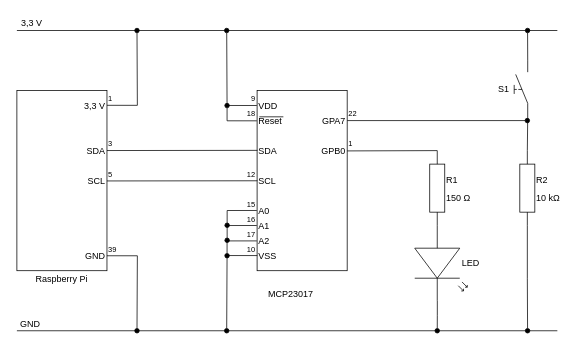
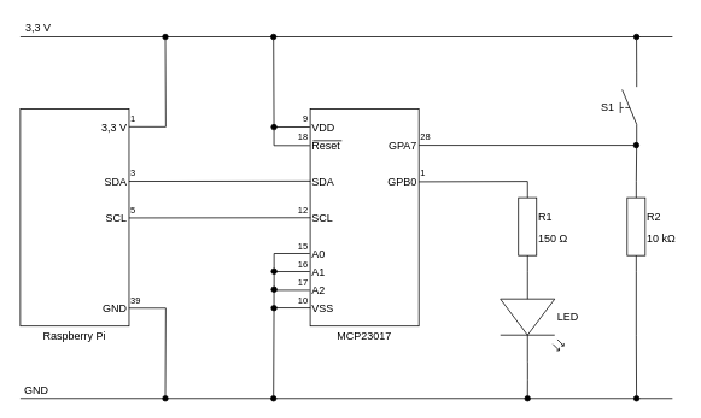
  <mxCell id="0" />
  <mxCell id="1" parent="0" />
  <mxCell id="2" value="" style="rounded=0;whiteSpace=wrap;html=1;" vertex="1" parent="1"><mxGeometry x="22" y="120" width="120" height="240" as="geometry" /></mxCell>
  <mxCell id="3" value="" style="rounded=0;whiteSpace=wrap;html=1;" vertex="1" parent="1"><mxGeometry x="342" y="120" width="120" height="240" as="geometry" /></mxCell>
  <mxCell id="4" value="" style="endArrow=none;html=1;" edge="1" parent="1"><mxGeometry width="50" height="50" relative="1" as="geometry"><mxPoint x="22" y="440" as="sourcePoint" /><mxPoint x="742" y="440" as="targetPoint" /></mxGeometry></mxCell>
  <mxCell id="5" value="" style="endArrow=oval;html=1;exitX=1;exitY=0.917;exitDx=0;exitDy=0;exitPerimeter=0;edgeStyle=orthogonalEdgeStyle;rounded=0;endFill=1;" edge="1" parent="1" source="2"><mxGeometry width="50" height="50" relative="1" as="geometry"><mxPoint x="192" y="380" as="sourcePoint" /><mxPoint x="182" y="440" as="targetPoint" /></mxGeometry></mxCell>
  <mxCell id="6" value="" style="endArrow=none;html=1;" edge="1" parent="1"><mxGeometry width="50" height="50" relative="1" as="geometry"><mxPoint x="22" y="40" as="sourcePoint" /><mxPoint x="742" y="40" as="targetPoint" /></mxGeometry></mxCell>
  <mxCell id="7" value="" style="endArrow=oval;html=1;edgeStyle=orthogonalEdgeStyle;rounded=0;endFill=1;exitX=1.001;exitY=0.082;exitDx=0;exitDy=0;exitPerimeter=0;" edge="1" parent="1" source="2"><mxGeometry width="50" height="50" relative="1" as="geometry"><mxPoint x="152" y="142" as="sourcePoint" /><mxPoint x="182" y="40" as="targetPoint" /></mxGeometry></mxCell>
  <mxCell id="8" value="" style="endArrow=oval;html=1;edgeStyle=orthogonalEdgeStyle;rounded=0;endFill=1;exitX=-0.003;exitY=0.083;exitDx=0;exitDy=0;exitPerimeter=0;" edge="1" parent="1" source="3"><mxGeometry width="50" height="50" relative="1" as="geometry"><mxPoint x="261.81" y="139.966" as="sourcePoint" /><mxPoint x="301.5" y="40" as="targetPoint" /></mxGeometry></mxCell>
  <mxCell id="9" value="" style="endArrow=oval;html=1;exitX=0.002;exitY=0.916;exitDx=0;exitDy=0;exitPerimeter=0;edgeStyle=orthogonalEdgeStyle;rounded=0;endFill=1;" edge="1" parent="1" source="3"><mxGeometry width="50" height="50" relative="1" as="geometry"><mxPoint x="261.81" y="339.966" as="sourcePoint" /><mxPoint x="301.5" y="440" as="targetPoint" /></mxGeometry></mxCell>
  <mxCell id="10" value="" style="endArrow=none;html=1;exitX=1;exitY=0.333;exitDx=0;exitDy=0;exitPerimeter=0;entryX=0.004;entryY=0.332;entryDx=0;entryDy=0;entryPerimeter=0;" edge="1" parent="1" source="2" target="3"><mxGeometry width="50" height="50" relative="1" as="geometry"><mxPoint x="143" y="198" as="sourcePoint" /><mxPoint x="242" y="164.286" as="targetPoint" /></mxGeometry></mxCell>
  <mxCell id="11" value="" style="endArrow=none;html=1;exitX=1;exitY=0.333;exitDx=0;exitDy=0;exitPerimeter=0;entryX=0.004;entryY=0.332;entryDx=0;entryDy=0;entryPerimeter=0;" edge="1" parent="1"><mxGeometry width="50" height="50" relative="1" as="geometry"><mxPoint x="142" y="240.42" as="sourcePoint" /><mxPoint x="342.48" y="240.18" as="targetPoint" /></mxGeometry></mxCell>
  <mxCell id="12" value="" style="endArrow=none;html=1;entryX=-0.003;entryY=0.168;entryDx=0;entryDy=0;entryPerimeter=0;edgeStyle=orthogonalEdgeStyle;rounded=0;endFill=0;startArrow=oval;startFill=1;" edge="1" parent="1" target="3"><mxGeometry width="50" height="50" relative="1" as="geometry"><mxPoint x="302" y="140" as="sourcePoint" /><mxPoint x="282" y="139.444" as="targetPoint" /><Array as="points"><mxPoint x="302" y="160" /></Array></mxGeometry></mxCell>
  <mxCell id="13" value="" style="endArrow=none;html=1;entryX=-0.003;entryY=0.168;entryDx=0;entryDy=0;entryPerimeter=0;edgeStyle=orthogonalEdgeStyle;rounded=0;endFill=0;startArrow=oval;startFill=1;" edge="1" parent="1"><mxGeometry width="50" height="50" relative="1" as="geometry"><mxPoint x="302" y="340" as="sourcePoint" /><mxPoint x="341.556" y="320.278" as="targetPoint" /><Array as="points"><mxPoint x="302" y="320" /></Array></mxGeometry></mxCell>
  <mxCell id="14" value="" style="endArrow=none;html=1;entryX=-0.003;entryY=0.168;entryDx=0;entryDy=0;entryPerimeter=0;edgeStyle=orthogonalEdgeStyle;rounded=0;endFill=0;startArrow=oval;startFill=1;" edge="1" parent="1"><mxGeometry width="50" height="50" relative="1" as="geometry"><mxPoint x="302.111" y="319.5" as="sourcePoint" /><mxPoint x="341.556" y="299.778" as="targetPoint" /><Array as="points"><mxPoint x="302" y="299.5" /></Array></mxGeometry></mxCell>
  <mxCell id="15" value="" style="endArrow=none;html=1;entryX=-0.003;entryY=0.168;entryDx=0;entryDy=0;entryPerimeter=0;edgeStyle=orthogonalEdgeStyle;rounded=0;endFill=0;startArrow=oval;startFill=1;" edge="1" parent="1"><mxGeometry width="50" height="50" relative="1" as="geometry"><mxPoint x="302.111" y="299.5" as="sourcePoint" /><mxPoint x="341.556" y="279.778" as="targetPoint" /><Array as="points"><mxPoint x="302" y="279.5" /></Array></mxGeometry></mxCell>
  <mxCell id="16" value="&lt;p style=&quot;line-height: 100%&quot;&gt;GND&lt;/p&gt;" style="text;html=1;strokeColor=none;fillColor=none;align=right;verticalAlign=middle;whiteSpace=wrap;rounded=0;" vertex="1" parent="1"><mxGeometry x="102" y="330" width="40" height="20" as="geometry" /></mxCell>
  <mxCell id="17" value="&lt;font style=&quot;font-size: 10px ; line-height: 100%&quot;&gt;39&lt;/font&gt;" style="text;html=1;strokeColor=none;fillColor=none;align=left;verticalAlign=bottom;whiteSpace=wrap;rounded=0;spacing=2;" vertex="1" parent="1"><mxGeometry x="142" y="320" width="40" height="20" as="geometry" /></mxCell>
  <mxCell id="18" value="&lt;p style=&quot;line-height: 100%&quot;&gt;SCL&lt;/p&gt;" style="text;html=1;strokeColor=none;fillColor=none;align=right;verticalAlign=middle;whiteSpace=wrap;rounded=0;" vertex="1" parent="1"><mxGeometry x="102" y="230" width="40" height="20" as="geometry" /></mxCell>
  <mxCell id="19" value="&lt;p style=&quot;line-height: 100%&quot;&gt;SDA&lt;/p&gt;" style="text;html=1;strokeColor=none;fillColor=none;align=right;verticalAlign=middle;whiteSpace=wrap;rounded=0;" vertex="1" parent="1"><mxGeometry x="102" y="190" width="40" height="20" as="geometry" /></mxCell>
  <mxCell id="20" value="&lt;p style=&quot;line-height: 100%&quot;&gt;3,3 V&lt;/p&gt;" style="text;html=1;strokeColor=none;fillColor=none;align=right;verticalAlign=middle;whiteSpace=wrap;rounded=0;" vertex="1" parent="1"><mxGeometry x="102" y="130" width="40" height="20" as="geometry" /></mxCell>
  <mxCell id="21" value="&lt;font style=&quot;font-size: 10px ; line-height: 100%&quot;&gt;5&lt;/font&gt;" style="text;html=1;strokeColor=none;fillColor=none;align=left;verticalAlign=bottom;whiteSpace=wrap;rounded=0;spacing=2;" vertex="1" parent="1"><mxGeometry x="142" y="220" width="40" height="20" as="geometry" /></mxCell>
  <mxCell id="22" value="&lt;font style=&quot;font-size: 10px ; line-height: 100%&quot;&gt;3&lt;/font&gt;" style="text;html=1;strokeColor=none;fillColor=none;align=left;verticalAlign=bottom;whiteSpace=wrap;rounded=0;spacing=2;" vertex="1" parent="1"><mxGeometry x="142" y="180" width="40" height="20" as="geometry" /></mxCell>
  <mxCell id="23" value="&lt;font style=&quot;font-size: 10px ; line-height: 100%&quot;&gt;1&lt;/font&gt;" style="text;html=1;strokeColor=none;fillColor=none;align=left;verticalAlign=bottom;whiteSpace=wrap;rounded=0;spacing=2;" vertex="1" parent="1"><mxGeometry x="142" y="120" width="40" height="20" as="geometry" /></mxCell>
  <mxCell id="24" value="&lt;p style=&quot;line-height: 100%&quot;&gt;VSS&lt;/p&gt;" style="text;html=1;strokeColor=none;fillColor=none;align=left;verticalAlign=middle;whiteSpace=wrap;rounded=0;" vertex="1" parent="1"><mxGeometry x="342.111" y="330" width="40" height="20" as="geometry" /></mxCell>
  <mxCell id="25" value="&lt;font style=&quot;font-size: 10px ; line-height: 100%&quot;&gt;10&lt;/font&gt;" style="text;html=1;strokeColor=none;fillColor=none;align=right;verticalAlign=bottom;whiteSpace=wrap;rounded=0;spacing=2;" vertex="1" parent="1"><mxGeometry x="302" y="320" width="40" height="20" as="geometry" /></mxCell>
  <mxCell id="26" value="&lt;p style=&quot;line-height: 100%&quot;&gt;A2&lt;/p&gt;" style="text;html=1;strokeColor=none;fillColor=none;align=left;verticalAlign=middle;whiteSpace=wrap;rounded=0;" vertex="1" parent="1"><mxGeometry x="342.111" y="310" width="40" height="20" as="geometry" /></mxCell>
  <mxCell id="27" value="&lt;p style=&quot;line-height: 100%&quot;&gt;A1&lt;/p&gt;" style="text;html=1;strokeColor=none;fillColor=none;align=left;verticalAlign=middle;whiteSpace=wrap;rounded=0;" vertex="1" parent="1"><mxGeometry x="342.111" y="290" width="40" height="20" as="geometry" /></mxCell>
  <mxCell id="28" value="&lt;p style=&quot;line-height: 100%&quot;&gt;A0&lt;/p&gt;" style="text;html=1;strokeColor=none;fillColor=none;align=left;verticalAlign=middle;whiteSpace=wrap;rounded=0;" vertex="1" parent="1"><mxGeometry x="342.111" y="270" width="40" height="20" as="geometry" /></mxCell>
  <mxCell id="29" value="&lt;p style=&quot;line-height: 100%&quot;&gt;SCL&lt;/p&gt;" style="text;html=1;strokeColor=none;fillColor=none;align=left;verticalAlign=middle;whiteSpace=wrap;rounded=0;" vertex="1" parent="1"><mxGeometry x="342.111" y="230" width="40" height="20" as="geometry" /></mxCell>
  <mxCell id="30" value="&lt;p style=&quot;line-height: 100%&quot;&gt;SDA&lt;/p&gt;" style="text;html=1;strokeColor=none;fillColor=none;align=left;verticalAlign=middle;whiteSpace=wrap;rounded=0;" vertex="1" parent="1"><mxGeometry x="342.111" y="190" width="40" height="20" as="geometry" /></mxCell>
  <mxCell id="31" value="&lt;p style=&quot;line-height: 100%&quot;&gt;&lt;span&gt;Reset&lt;/span&gt;&lt;br&gt;&lt;/p&gt;" style="text;html=1;strokeColor=none;fillColor=none;align=left;verticalAlign=middle;whiteSpace=wrap;rounded=0;" vertex="1" parent="1"><mxGeometry x="342" y="150" width="40" height="20" as="geometry" /></mxCell>
  <mxCell id="32" value="&lt;p style=&quot;line-height: 100%&quot;&gt;VDD&lt;/p&gt;" style="text;html=1;strokeColor=none;fillColor=none;align=left;verticalAlign=middle;whiteSpace=wrap;rounded=0;" vertex="1" parent="1"><mxGeometry x="342.111" y="130" width="40" height="20" as="geometry" /></mxCell>
  <mxCell id="33" value="&lt;font style=&quot;font-size: 10px ; line-height: 100%&quot;&gt;17&lt;/font&gt;" style="text;html=1;strokeColor=none;fillColor=none;align=right;verticalAlign=bottom;whiteSpace=wrap;rounded=0;spacing=2;" vertex="1" parent="1"><mxGeometry x="302" y="300" width="40" height="20" as="geometry" /></mxCell>
  <mxCell id="34" value="&lt;font style=&quot;font-size: 10px ; line-height: 100%&quot;&gt;16&lt;/font&gt;" style="text;html=1;strokeColor=none;fillColor=none;align=right;verticalAlign=bottom;whiteSpace=wrap;rounded=0;spacing=2;" vertex="1" parent="1"><mxGeometry x="302" y="280" width="40" height="20" as="geometry" /></mxCell>
  <mxCell id="35" value="&lt;font style=&quot;font-size: 10px ; line-height: 100%&quot;&gt;15&lt;/font&gt;" style="text;html=1;strokeColor=none;fillColor=none;align=right;verticalAlign=bottom;whiteSpace=wrap;rounded=0;spacing=2;" vertex="1" parent="1"><mxGeometry x="302" y="260" width="40" height="20" as="geometry" /></mxCell>
  <mxCell id="36" value="&lt;font style=&quot;font-size: 10px ; line-height: 100%&quot;&gt;12&lt;/font&gt;" style="text;html=1;strokeColor=none;fillColor=none;align=right;verticalAlign=bottom;whiteSpace=wrap;rounded=0;spacing=2;" vertex="1" parent="1"><mxGeometry x="302" y="220" width="40" height="20" as="geometry" /></mxCell>
  <mxCell id="37" value="&lt;font style=&quot;font-size: 10px ; line-height: 100%&quot;&gt;18&lt;/font&gt;" style="text;html=1;strokeColor=none;fillColor=none;align=right;verticalAlign=bottom;whiteSpace=wrap;rounded=0;spacing=2;" vertex="1" parent="1"><mxGeometry x="302" y="139.833" width="40" height="20" as="geometry" /></mxCell>
  <mxCell id="38" value="&lt;font style=&quot;font-size: 10px ; line-height: 100%&quot;&gt;9&lt;br&gt;&lt;/font&gt;" style="text;html=1;strokeColor=none;fillColor=none;align=right;verticalAlign=bottom;whiteSpace=wrap;rounded=0;spacing=2;" vertex="1" parent="1"><mxGeometry x="302" y="119.833" width="40" height="20" as="geometry" /></mxCell>
  <mxCell id="39" value="" style="endArrow=none;html=1;" edge="1" parent="1"><mxGeometry width="50" height="50" relative="1" as="geometry"><mxPoint x="377" y="155" as="sourcePoint" /><mxPoint x="345" y="155" as="targetPoint" /></mxGeometry></mxCell>
  <mxCell id="40" value="&lt;p style=&quot;line-height: 100%&quot;&gt;GND&lt;/p&gt;" style="text;html=1;strokeColor=none;fillColor=none;align=center;verticalAlign=middle;whiteSpace=wrap;rounded=0;" vertex="1" parent="1"><mxGeometry x="20" y="420" width="40" height="20" as="geometry" /></mxCell>
  <mxCell id="41" value="&lt;p style=&quot;line-height: 100%&quot;&gt;3,3 V&lt;/p&gt;" style="text;html=1;strokeColor=none;fillColor=none;align=center;verticalAlign=middle;whiteSpace=wrap;rounded=0;" vertex="1" parent="1"><mxGeometry x="22" y="20" width="40" height="20" as="geometry" /></mxCell>
  <mxCell id="42" value="&lt;p style=&quot;line-height: 100%&quot;&gt;Raspberry Pi&lt;/p&gt;" style="text;html=1;strokeColor=none;fillColor=none;align=center;verticalAlign=middle;whiteSpace=wrap;rounded=0;" vertex="1" parent="1"><mxGeometry x="22" y="360" width="120" height="20" as="geometry" /></mxCell>
- <mxCell id="43" value="&lt;p style=&quot;line-height: 100%&quot;&gt;MCP23017&lt;/p&gt;" style="text;html=1;strokeColor=none;fillColor=none;align=center;verticalAlign=middle;whiteSpace=wrap;rounded=0;" vertex="1" parent="1"><mxGeometry x="327" y="380" width="120" height="20" as="geometry" /></mxCell>
+ <mxCell id="43" value="&lt;p style=&quot;line-height: 100%&quot;&gt;MCP23017&lt;/p&gt;" style="text;html=1;strokeColor=none;fillColor=none;align=center;verticalAlign=middle;whiteSpace=wrap;rounded=0;" vertex="1" parent="1"><mxGeometry x="342" y="360" width="120" height="20" as="geometry" /></mxCell>
  <mxCell id="44" value="" style="pointerEvents=1;verticalLabelPosition=bottom;shadow=0;dashed=0;align=center;fillColor=#ffffff;html=1;verticalAlign=top;strokeWidth=1;shape=mxgraph.electrical.resistors.resistor_1;rotation=90;" vertex="1" parent="1"><mxGeometry x="532" y="240" width="100" height="20" as="geometry" /></mxCell>
  <mxCell id="45" style="rounded=0;orthogonalLoop=1;jettySize=auto;html=1;exitX=0;exitY=0.5;exitDx=0;exitDy=0;exitPerimeter=0;entryX=0;entryY=1;entryDx=0;entryDy=0;entryPerimeter=0;startArrow=none;startFill=0;endArrow=none;endFill=0;" edge="1" parent="1" source="47" target="51"><mxGeometry relative="1" as="geometry" /></mxCell>
  <mxCell id="46" style="edgeStyle=orthogonalEdgeStyle;rounded=0;orthogonalLoop=1;jettySize=auto;html=1;exitX=1;exitY=0.5;exitDx=0;exitDy=0;exitPerimeter=0;startArrow=none;startFill=0;endArrow=oval;endFill=1;" edge="1" parent="1" source="47"><mxGeometry relative="1" as="geometry"><mxPoint x="702.333" y="440" as="targetPoint" /></mxGeometry></mxCell>
  <mxCell id="47" value="" style="pointerEvents=1;verticalLabelPosition=bottom;shadow=0;dashed=0;align=center;fillColor=#ffffff;html=1;verticalAlign=top;strokeWidth=1;shape=mxgraph.electrical.resistors.resistor_1;rotation=90;" vertex="1" parent="1"><mxGeometry x="652" y="240" width="100" height="20" as="geometry" /></mxCell>
  <mxCell id="48" style="edgeStyle=orthogonalEdgeStyle;rounded=0;orthogonalLoop=1;jettySize=auto;html=1;exitX=1;exitY=0.57;exitDx=0;exitDy=0;exitPerimeter=0;startArrow=none;startFill=0;endArrow=oval;endFill=1;" edge="1" parent="1" source="49"><mxGeometry relative="1" as="geometry"><mxPoint x="582" y="440" as="targetPoint" /></mxGeometry></mxCell>
  <mxCell id="49" value="" style="verticalLabelPosition=bottom;shadow=0;dashed=0;align=center;fillColor=#ffffff;html=1;verticalAlign=top;strokeWidth=1;shape=mxgraph.electrical.opto_electronics.led_2;pointerEvents=1;rotation=90;" vertex="1" parent="1"><mxGeometry x="537" y="315" width="100" height="70" as="geometry" /></mxCell>
  <mxCell id="50" style="rounded=0;orthogonalLoop=1;jettySize=auto;html=1;exitX=1;exitY=1;exitDx=0;exitDy=0;exitPerimeter=0;startArrow=none;startFill=0;endArrow=oval;endFill=1;" edge="1" parent="1" source="51"><mxGeometry relative="1" as="geometry"><mxPoint x="702.333" y="40" as="targetPoint" /></mxGeometry></mxCell>
  <mxCell id="51" value="" style="pointerEvents=1;verticalLabelPosition=bottom;shadow=0;dashed=0;align=center;fillColor=#ffffff;html=1;verticalAlign=top;strokeWidth=1;shape=mxgraph.electrical.electro-mechanical.manual_switch;rotation=-90;" vertex="1" parent="1"><mxGeometry x="656" y="109" width="75" height="18" as="geometry" /></mxCell>
  <mxCell id="52" value="" style="endArrow=oval;html=1;endFill=1;exitX=1;exitY=0.5;exitDx=0;exitDy=0;" edge="1" parent="1" source="54"><mxGeometry width="50" height="50" relative="1" as="geometry"><mxPoint x="502" y="160" as="sourcePoint" /><mxPoint x="702" y="160" as="targetPoint" /></mxGeometry></mxCell>
  <mxCell id="53" value="" style="endArrow=none;html=1;exitX=1;exitY=0.333;exitDx=0;exitDy=0;exitPerimeter=0;" edge="1" parent="1"><mxGeometry width="50" height="50" relative="1" as="geometry"><mxPoint x="462" y="200.42" as="sourcePoint" /><mxPoint x="582" y="200" as="targetPoint" /></mxGeometry></mxCell>
  <mxCell id="54" value="&lt;p style=&quot;line-height: 100%&quot;&gt;GPA7&lt;/p&gt;" style="text;html=1;strokeColor=none;fillColor=none;align=right;verticalAlign=middle;whiteSpace=wrap;rounded=0;" vertex="1" parent="1"><mxGeometry x="422.111" y="150" width="40" height="20" as="geometry" /></mxCell>
  <mxCell id="55" value="&lt;p style=&quot;line-height: 100%&quot;&gt;GPB0&lt;/p&gt;" style="text;html=1;strokeColor=none;fillColor=none;align=right;verticalAlign=middle;whiteSpace=wrap;rounded=0;" vertex="1" parent="1"><mxGeometry x="422.111" y="190" width="40" height="20" as="geometry" /></mxCell>
  <mxCell id="56" value="&lt;p style=&quot;line-height: 100%&quot;&gt;R1&lt;/p&gt;&lt;p style=&quot;line-height: 100%&quot;&gt;150 Ω&lt;/p&gt;" style="text;html=1;strokeColor=none;fillColor=none;align=left;verticalAlign=middle;whiteSpace=wrap;rounded=0;" vertex="1" parent="1"><mxGeometry x="592" y="240" width="40" height="20" as="geometry" /></mxCell>
  <mxCell id="57" value="&lt;p style=&quot;line-height: 100%&quot;&gt;R2&lt;/p&gt;&lt;p style=&quot;line-height: 100%&quot;&gt;10 kΩ&lt;/p&gt;" style="text;html=1;strokeColor=none;fillColor=none;align=left;verticalAlign=middle;whiteSpace=wrap;rounded=0;" vertex="1" parent="1"><mxGeometry x="712" y="240" width="40" height="20" as="geometry" /></mxCell>
  <mxCell id="58" value="LED" style="text;html=1;strokeColor=none;fillColor=none;align=left;verticalAlign=middle;whiteSpace=wrap;rounded=0;" vertex="1" parent="1"><mxGeometry x="613" y="340" width="40" height="20" as="geometry" /></mxCell>
  <mxCell id="59" value="S1" style="text;html=1;strokeColor=none;fillColor=none;align=right;verticalAlign=middle;whiteSpace=wrap;rounded=0;" vertex="1" parent="1"><mxGeometry x="640" y="109" width="40" height="20" as="geometry" /></mxCell>
- <mxCell id="60" value="&lt;font style=&quot;font-size: 10px ; line-height: 100%&quot;&gt;22&lt;/font&gt;" style="text;html=1;strokeColor=none;fillColor=none;align=left;verticalAlign=bottom;whiteSpace=wrap;rounded=0;spacing=2;" vertex="1" parent="1"><mxGeometry x="462" y="140" width="40" height="20" as="geometry" /></mxCell>
+ <mxCell id="60" value="&lt;font style=&quot;font-size: 10px ; line-height: 100%&quot;&gt;28&lt;/font&gt;" style="text;html=1;strokeColor=none;fillColor=none;align=left;verticalAlign=bottom;whiteSpace=wrap;rounded=0;spacing=2;" vertex="1" parent="1"><mxGeometry x="462" y="140" width="40" height="20" as="geometry" /></mxCell>
  <mxCell id="61" value="&lt;font style=&quot;font-size: 10px ; line-height: 100%&quot;&gt;1&lt;/font&gt;" style="text;html=1;strokeColor=none;fillColor=none;align=left;verticalAlign=bottom;whiteSpace=wrap;rounded=0;spacing=2;" vertex="1" parent="1"><mxGeometry x="462" y="179.971" width="40" height="20" as="geometry" /></mxCell>
